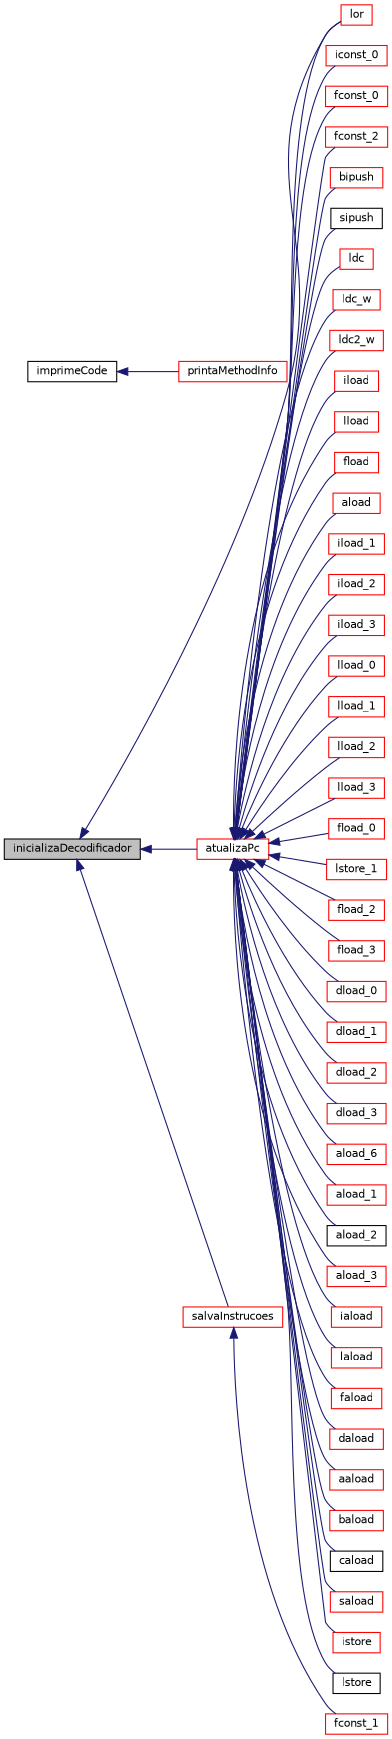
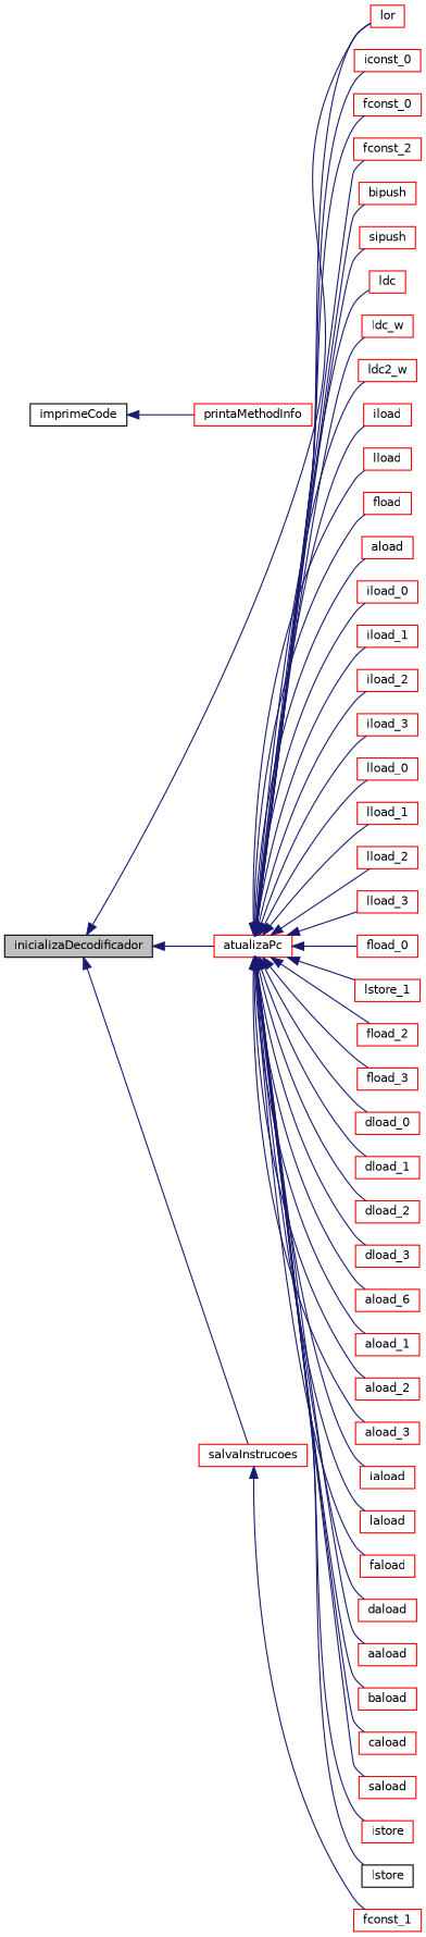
  digraph {
    rankdir=LR
    node [color=red fillcolor=white fontname=Helvetica fontsize=10 shape=record style=filled]
    edge [color=midnightblue dir=back fontname=Helvetica fontsize=10 labelfontname=Helvetica labelfontsize=10 style=solid]
    n1 [color=black fillcolor=grey75 fontcolor=black height=0.2 label=inicializaDecodificador width=0.4]
    n2 [height=0.2 label=atualizaPc width=0.4]
    n3 [height=0.2 label=lor width=0.4]
    n4 [height=0.2 label=salvaInstrucoes width=0.4]
    n5 [color=black height=0.2 label=imprimeCode width=0.4]
    n6 [height=0.2 label=printaMethodInfo width=0.4]
    n7 [height=0.2 label=iconst_0 width=0.4]
    n8 [height=0.2 label=fconst_0 width=0.4]
    n9 [height=0.2 label=fconst_2 width=0.4]
    n10 [height=0.2 label=bipush width=0.4]
-   n11 [color=black height=0.2 label=sipush width=0.4]
+   n11 [height=0.2 label=sipush width=0.4]
    n12 [height=0.2 label=ldc width=0.4]
    n13 [height=0.2 label=ldc_w width=0.4]
    n14 [height=0.2 label=ldc2_w width=0.4]
    n15 [height=0.2 label=iload width=0.4]
    n16 [height=0.2 label=lload width=0.4]
    n17 [height=0.2 label=fload width=0.4]
    n18 [height=0.2 label=aload width=0.4]
+   n19 [height=0.2 label=iload_0 width=0.4]
    n20 [height=0.2 label=iload_1 width=0.4]
    n21 [height=0.2 label=iload_2 width=0.4]
    n22 [height=0.2 label=iload_3 width=0.4]
    n23 [height=0.2 label=lload_0 width=0.4]
    n24 [height=0.2 label=lload_1 width=0.4]
    n25 [height=0.2 label=lload_2 width=0.4]
    n26 [height=0.2 label=lload_3 width=0.4]
    n27 [height=0.2 label=fload_0 width=0.4]
    n28 [height=0.2 label=lstore_1 width=0.4]
    n29 [height=0.2 label=fload_2 width=0.4]
    n30 [height=0.2 label=fload_3 width=0.4]
    n31 [height=0.2 label=dload_0 width=0.4]
    n32 [height=0.2 label=dload_1 width=0.4]
    n33 [height=0.2 label=dload_2 width=0.4]
    n34 [height=0.2 label=dload_3 width=0.4]
    n35 [height=0.2 label=aload_6 width=0.4]
    n36 [height=0.2 label=aload_1 width=0.4]
-   n37 [color=black height=0.2 label=aload_2 width=0.4]
+   n37 [height=0.2 label=aload_2 width=0.4]
    n38 [height=0.2 label=aload_3 width=0.4]
    n39 [height=0.2 label=iaload width=0.4]
    n40 [height=0.2 label=laload width=0.4]
    n41 [height=0.2 label=faload width=0.4]
    n42 [height=0.2 label=daload width=0.4]
    n43 [height=0.2 label=aaload width=0.4]
    n44 [height=0.2 label=baload width=0.4]
-   n45 [color=black height=0.2 label=caload width=0.4]
+   n45 [height=0.2 label=caload width=0.4]
    n46 [height=0.2 label=saload width=0.4]
    n47 [height=0.2 label=istore width=0.4]
    n48 [color=black height=0.2 label=lstore width=0.4]
    n49 [height=0.2 label=fconst_1 width=0.4]
    n1 -> n2
    n1 -> n3
    n1 -> n4
    n2 -> n3
    n2 -> n7
    n2 -> n8
    n2 -> n9
    n2 -> n10
    n2 -> n11
    n2 -> n12
    n2 -> n13
    n2 -> n14
    n2 -> n15
    n2 -> n16
    n2 -> n17
    n2 -> n18
+   n2 -> n19
    n2 -> n20
    n2 -> n21
    n2 -> n22
    n2 -> n23
    n2 -> n24
    n2 -> n25
    n2 -> n26
    n2 -> n27
    n2 -> n28
    n2 -> n29
    n2 -> n30
    n2 -> n31
    n2 -> n32
    n2 -> n33
    n2 -> n34
    n2 -> n35
    n2 -> n36
    n2 -> n37
    n2 -> n38
    n2 -> n39
    n2 -> n40
    n2 -> n41
    n2 -> n42
    n2 -> n43
    n2 -> n44
    n2 -> n45
    n2 -> n46
    n2 -> n47
    n2 -> n48
    n4 -> n49
    n5 -> n6
  }
